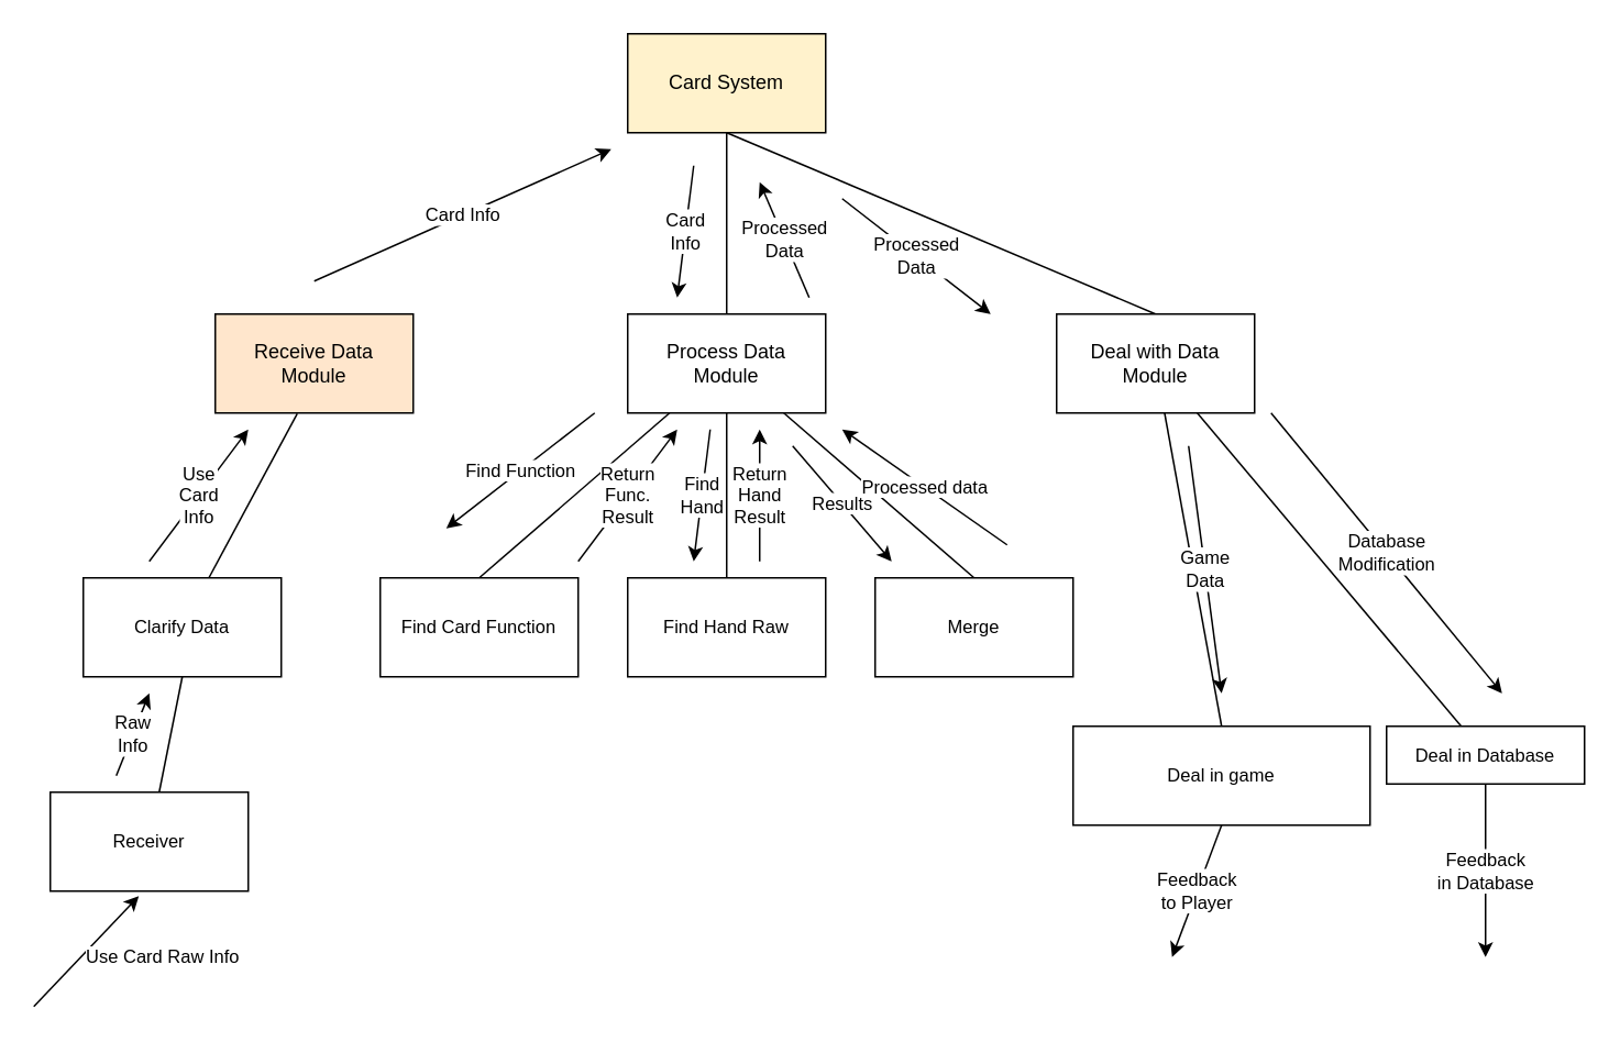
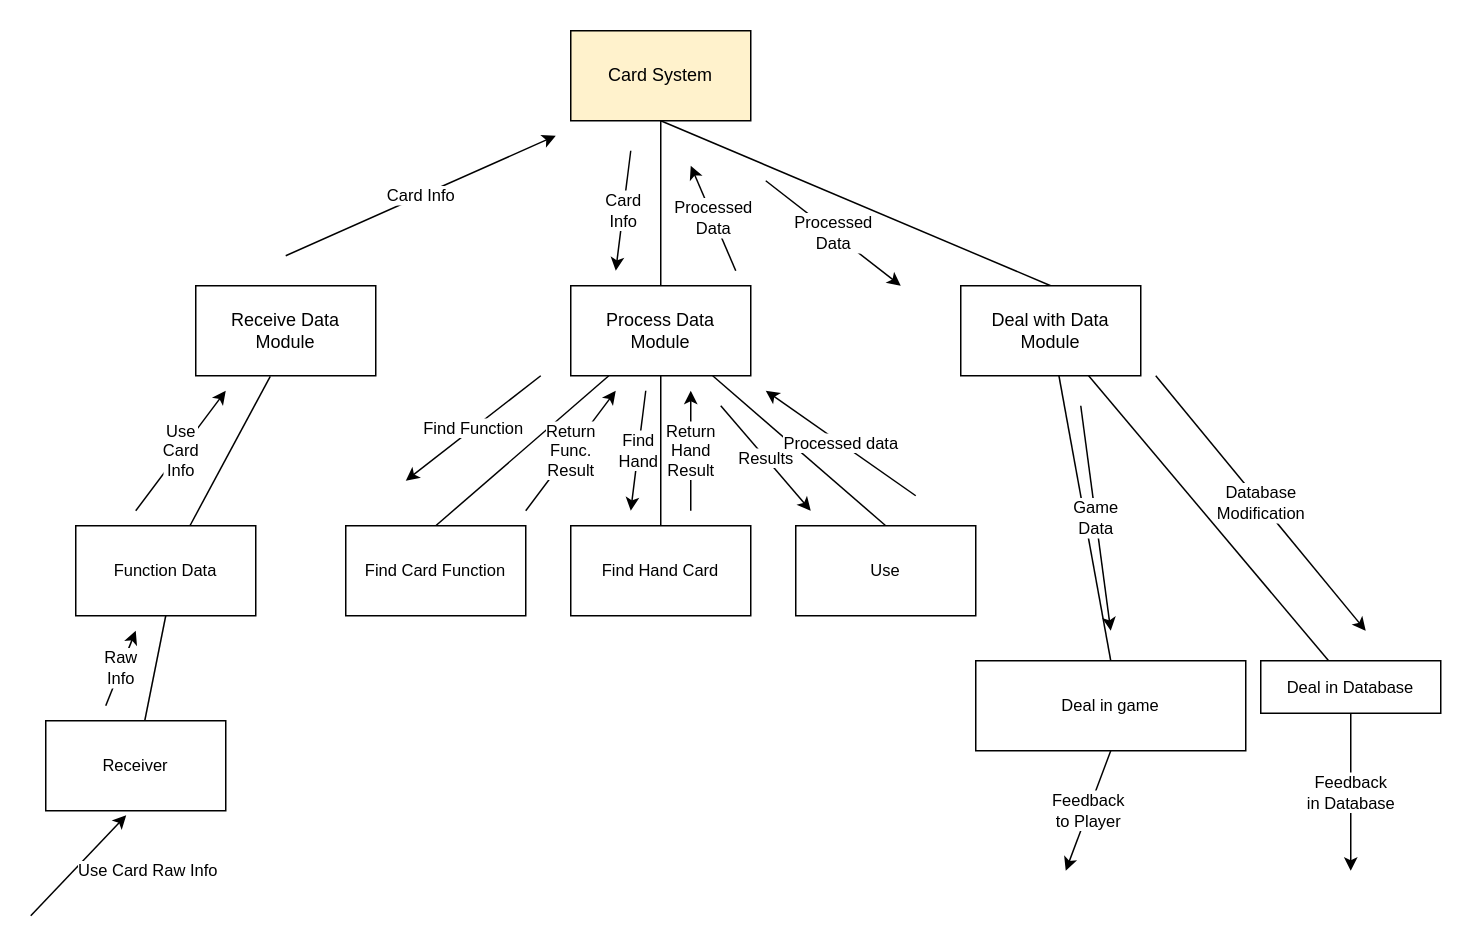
  <mxCell id="0" />
  <mxCell id="1" parent="0" />
  <mxCell id="2" value="Card System" style="rounded=0;whiteSpace=wrap;html=1;fillColor=#fff2cc;" vertex="1" parent="1"><mxGeometry x="380" y="20" width="120" height="60" as="geometry" /></mxCell>
- <mxCell id="3" value="Receive Data&lt;div&gt;Module&lt;/div&gt;" style="rounded=0;whiteSpace=wrap;html=1;fillColor=#ffe6cc;" vertex="1" parent="1"><mxGeometry x="130" y="190" width="120" height="60" as="geometry" /></mxCell>
+ <mxCell id="3" value="Receive Data&lt;div&gt;Module&lt;/div&gt;" style="rounded=0;whiteSpace=wrap;html=1;" vertex="1" parent="1"><mxGeometry x="130" y="190" width="120" height="60" as="geometry" /></mxCell>
  <mxCell id="4" style="edgeStyle=none;shape=connector;rounded=1;orthogonalLoop=1;jettySize=auto;html=1;strokeColor=default;align=center;verticalAlign=middle;fontFamily=Helvetica;fontSize=11;fontColor=default;labelBackgroundColor=default;startArrow=none;startFill=0;endArrow=none;endFill=0;" edge="1" parent="1" source="7" target="2"><mxGeometry relative="1" as="geometry" /></mxCell>
  <mxCell id="5" style="edgeStyle=none;shape=connector;rounded=1;orthogonalLoop=1;jettySize=auto;html=1;entryX=0.5;entryY=0;entryDx=0;entryDy=0;strokeColor=default;align=center;verticalAlign=middle;fontFamily=Helvetica;fontSize=11;fontColor=default;labelBackgroundColor=default;startArrow=none;startFill=0;endArrow=none;endFill=0;" edge="1" parent="1" source="7" target="17"><mxGeometry relative="1" as="geometry" /></mxCell>
  <mxCell id="6" style="edgeStyle=none;shape=connector;rounded=1;orthogonalLoop=1;jettySize=auto;html=1;entryX=0.5;entryY=0;entryDx=0;entryDy=0;strokeColor=default;align=center;verticalAlign=middle;fontFamily=Helvetica;fontSize=11;fontColor=default;labelBackgroundColor=default;startArrow=none;startFill=0;endArrow=none;endFill=0;" edge="1" parent="1" source="7" target="20"><mxGeometry relative="1" as="geometry" /></mxCell>
  <mxCell id="7" value="Process Data&lt;div&gt;Module&lt;/div&gt;" style="rounded=0;whiteSpace=wrap;html=1;" vertex="1" parent="1"><mxGeometry x="380" y="190" width="120" height="60" as="geometry" /></mxCell>
  <mxCell id="8" style="edgeStyle=none;shape=connector;rounded=1;orthogonalLoop=1;jettySize=auto;html=1;entryX=0.5;entryY=1;entryDx=0;entryDy=0;strokeColor=default;align=center;verticalAlign=middle;fontFamily=Helvetica;fontSize=11;fontColor=default;labelBackgroundColor=default;startArrow=none;startFill=0;endArrow=none;endFill=0;exitX=0.5;exitY=0;exitDx=0;exitDy=0;" edge="1" parent="1" source="11" target="2"><mxGeometry relative="1" as="geometry" /></mxCell>
  <mxCell id="9" style="edgeStyle=none;shape=connector;rounded=1;orthogonalLoop=1;jettySize=auto;html=1;entryX=0.5;entryY=0;entryDx=0;entryDy=0;strokeColor=default;align=center;verticalAlign=middle;fontFamily=Helvetica;fontSize=11;fontColor=default;labelBackgroundColor=default;startArrow=none;startFill=0;endArrow=none;endFill=0;" edge="1" parent="1" source="11" target="26"><mxGeometry relative="1" as="geometry" /></mxCell>
  <mxCell id="10" style="edgeStyle=none;shape=connector;rounded=1;orthogonalLoop=1;jettySize=auto;html=1;strokeColor=default;align=center;verticalAlign=middle;fontFamily=Helvetica;fontSize=11;fontColor=default;labelBackgroundColor=default;startArrow=none;startFill=0;endArrow=none;endFill=0;" edge="1" parent="1" source="11" target="27"><mxGeometry relative="1" as="geometry" /></mxCell>
  <mxCell id="11" value="Deal with Data&lt;div&gt;Module&lt;/div&gt;" style="rounded=0;whiteSpace=wrap;html=1;" vertex="1" parent="1"><mxGeometry x="640" y="190" width="120" height="60" as="geometry" /></mxCell>
- <mxCell id="12" value="Clarify Data" style="rounded=0;whiteSpace=wrap;html=1;fontFamily=Helvetica;fontSize=11;fontColor=default;labelBackgroundColor=default;" vertex="1" parent="1"><mxGeometry x="50" y="350" width="120" height="60" as="geometry" /></mxCell>
+ <mxCell id="12" value="Function Data" style="rounded=0;whiteSpace=wrap;html=1;fontFamily=Helvetica;fontSize=11;fontColor=default;labelBackgroundColor=default;" vertex="1" parent="1"><mxGeometry x="50" y="350" width="120" height="60" as="geometry" /></mxCell>
  <mxCell id="13" style="edgeStyle=none;shape=connector;rounded=1;orthogonalLoop=1;jettySize=auto;html=1;entryX=0.414;entryY=1.006;entryDx=0;entryDy=0;entryPerimeter=0;strokeColor=default;align=center;verticalAlign=middle;fontFamily=Helvetica;fontSize=11;fontColor=default;labelBackgroundColor=default;startArrow=none;startFill=0;endArrow=none;endFill=0;" edge="1" parent="1" source="12" target="3"><mxGeometry relative="1" as="geometry" /></mxCell>
  <mxCell id="14" style="edgeStyle=none;shape=connector;rounded=1;orthogonalLoop=1;jettySize=auto;html=1;entryX=0.5;entryY=1;entryDx=0;entryDy=0;strokeColor=default;align=center;verticalAlign=middle;fontFamily=Helvetica;fontSize=11;fontColor=default;labelBackgroundColor=default;startArrow=none;startFill=0;endArrow=none;endFill=0;" edge="1" parent="1" source="15" target="12"><mxGeometry relative="1" as="geometry" /></mxCell>
  <mxCell id="15" value="Receiver" style="rounded=0;whiteSpace=wrap;html=1;fontFamily=Helvetica;fontSize=11;fontColor=default;labelBackgroundColor=default;" vertex="1" parent="1"><mxGeometry x="30" y="480" width="120" height="60" as="geometry" /></mxCell>
- <mxCell id="16" value="Find Hand Raw" style="rounded=0;whiteSpace=wrap;html=1;fontFamily=Helvetica;fontSize=11;fontColor=default;labelBackgroundColor=default;" vertex="1" parent="1"><mxGeometry x="380" y="350" width="120" height="60" as="geometry" /></mxCell>
- <mxCell id="17" value="Merge" style="rounded=0;whiteSpace=wrap;html=1;fontFamily=Helvetica;fontSize=11;fontColor=default;labelBackgroundColor=default;" vertex="1" parent="1"><mxGeometry x="530" y="350" width="120" height="60" as="geometry" /></mxCell>
+ <mxCell id="16" value="Find Hand Card" style="rounded=0;whiteSpace=wrap;html=1;fontFamily=Helvetica;fontSize=11;fontColor=default;labelBackgroundColor=default;" vertex="1" parent="1"><mxGeometry x="380" y="350" width="120" height="60" as="geometry" /></mxCell>
+ <mxCell id="17" value="Use" style="rounded=0;whiteSpace=wrap;html=1;fontFamily=Helvetica;fontSize=11;fontColor=default;labelBackgroundColor=default;" vertex="1" parent="1"><mxGeometry x="530" y="350" width="120" height="60" as="geometry" /></mxCell>
  <mxCell id="18" value="Use&lt;div&gt;Card&lt;/div&gt;&lt;div&gt;Info&lt;/div&gt;" style="endArrow=classic;html=1;rounded=1;strokeColor=default;align=center;verticalAlign=middle;fontFamily=Helvetica;fontSize=11;fontColor=default;labelBackgroundColor=default;" edge="1" parent="1"><mxGeometry width="50" height="50" relative="1" as="geometry"><mxPoint x="90" y="340" as="sourcePoint" /><mxPoint x="150" y="260" as="targetPoint" /></mxGeometry></mxCell>
  <mxCell id="19" style="edgeStyle=none;shape=connector;rounded=1;orthogonalLoop=1;jettySize=auto;html=1;entryX=0.5;entryY=0;entryDx=0;entryDy=0;strokeColor=default;align=center;verticalAlign=middle;fontFamily=Helvetica;fontSize=11;fontColor=default;labelBackgroundColor=default;startArrow=none;startFill=0;endArrow=none;endFill=0;" edge="1" parent="1" source="7" target="16"><mxGeometry relative="1" as="geometry" /></mxCell>
  <mxCell id="20" value="Find Card Function" style="rounded=0;whiteSpace=wrap;html=1;fontFamily=Helvetica;fontSize=11;fontColor=default;labelBackgroundColor=default;" vertex="1" parent="1"><mxGeometry x="230" y="350" width="120" height="60" as="geometry" /></mxCell>
  <mxCell id="21" value="Use Card Raw Info" style="endArrow=classic;html=1;rounded=1;strokeColor=default;align=center;verticalAlign=middle;fontFamily=Helvetica;fontSize=11;fontColor=default;labelBackgroundColor=default;entryX=0.447;entryY=1.05;entryDx=0;entryDy=0;entryPerimeter=0;" edge="1" parent="1" target="15"><mxGeometry x="0.638" y="-36" width="50" height="50" relative="1" as="geometry"><mxPoint x="20" y="610" as="sourcePoint" /><mxPoint x="70" y="570" as="targetPoint" /><mxPoint as="offset" /></mxGeometry></mxCell>
  <mxCell id="22" value="Raw&lt;div&gt;Info&lt;/div&gt;" style="endArrow=classic;html=1;rounded=1;strokeColor=default;align=center;verticalAlign=middle;fontFamily=Helvetica;fontSize=11;fontColor=default;labelBackgroundColor=default;" edge="1" parent="1"><mxGeometry width="50" height="50" relative="1" as="geometry"><mxPoint x="70" y="470" as="sourcePoint" /><mxPoint x="90" y="420" as="targetPoint" /></mxGeometry></mxCell>
  <mxCell id="23" value="Card Info" style="endArrow=classic;html=1;rounded=1;strokeColor=default;align=center;verticalAlign=middle;fontFamily=Helvetica;fontSize=11;fontColor=default;labelBackgroundColor=default;" edge="1" parent="1"><mxGeometry width="50" height="50" relative="1" as="geometry"><mxPoint x="190" y="170" as="sourcePoint" /><mxPoint x="370" y="90" as="targetPoint" /></mxGeometry></mxCell>
  <mxCell id="24" value="Card&lt;div&gt;Info&lt;/div&gt;" style="endArrow=classic;html=1;rounded=1;strokeColor=default;align=center;verticalAlign=middle;fontFamily=Helvetica;fontSize=11;fontColor=default;labelBackgroundColor=default;" edge="1" parent="1"><mxGeometry width="50" height="50" relative="1" as="geometry"><mxPoint x="420" y="100" as="sourcePoint" /><mxPoint x="410" y="180" as="targetPoint" /></mxGeometry></mxCell>
  <mxCell id="25" value="Find Function" style="endArrow=classic;html=1;rounded=1;strokeColor=default;align=center;verticalAlign=middle;fontFamily=Helvetica;fontSize=11;fontColor=default;labelBackgroundColor=default;" edge="1" parent="1"><mxGeometry width="50" height="50" relative="1" as="geometry"><mxPoint x="360" y="250" as="sourcePoint" /><mxPoint x="270" y="320" as="targetPoint" /></mxGeometry></mxCell>
  <mxCell id="26" value="Deal in game" style="rounded=0;whiteSpace=wrap;html=1;fontFamily=Helvetica;fontSize=11;fontColor=default;labelBackgroundColor=default;" vertex="1" parent="1"><mxGeometry x="650" y="440" width="180" height="60" as="geometry" /></mxCell>
  <mxCell id="27" value="Deal in Database" style="rounded=0;whiteSpace=wrap;html=1;fontFamily=Helvetica;fontSize=11;fontColor=default;labelBackgroundColor=default;" vertex="1" parent="1"><mxGeometry x="840" y="440" width="120" height="35" as="geometry" /></mxCell>
  <mxCell id="28" value="Return&lt;div&gt;Func.&lt;br&gt;&lt;div&gt;Result&lt;/div&gt;&lt;/div&gt;" style="endArrow=classic;html=1;rounded=1;strokeColor=default;align=center;verticalAlign=middle;fontFamily=Helvetica;fontSize=11;fontColor=default;labelBackgroundColor=default;" edge="1" parent="1"><mxGeometry width="50" height="50" relative="1" as="geometry"><mxPoint x="350" y="340" as="sourcePoint" /><mxPoint x="410" y="260" as="targetPoint" /></mxGeometry></mxCell>
  <mxCell id="29" value="Find&lt;div&gt;Hand&lt;/div&gt;" style="endArrow=classic;html=1;rounded=1;strokeColor=default;align=center;verticalAlign=middle;fontFamily=Helvetica;fontSize=11;fontColor=default;labelBackgroundColor=default;" edge="1" parent="1"><mxGeometry width="50" height="50" relative="1" as="geometry"><mxPoint x="430" y="260" as="sourcePoint" /><mxPoint x="420" y="340" as="targetPoint" /></mxGeometry></mxCell>
  <mxCell id="30" value="Return&lt;div&gt;Hand&lt;/div&gt;&lt;div&gt;Result&lt;/div&gt;" style="endArrow=classic;html=1;rounded=1;strokeColor=default;align=center;verticalAlign=middle;fontFamily=Helvetica;fontSize=11;fontColor=default;labelBackgroundColor=default;" edge="1" parent="1"><mxGeometry width="50" height="50" relative="1" as="geometry"><mxPoint x="460" y="340" as="sourcePoint" /><mxPoint x="460" y="260" as="targetPoint" /></mxGeometry></mxCell>
  <mxCell id="31" value="Results" style="endArrow=classic;html=1;rounded=1;strokeColor=default;align=center;verticalAlign=middle;fontFamily=Helvetica;fontSize=11;fontColor=default;labelBackgroundColor=default;" edge="1" parent="1"><mxGeometry width="50" height="50" relative="1" as="geometry"><mxPoint x="480" y="270" as="sourcePoint" /><mxPoint x="540" y="340" as="targetPoint" /></mxGeometry></mxCell>
  <mxCell id="32" value="Processed data" style="endArrow=classic;html=1;rounded=1;strokeColor=default;align=center;verticalAlign=middle;fontFamily=Helvetica;fontSize=11;fontColor=default;labelBackgroundColor=default;" edge="1" parent="1"><mxGeometry width="50" height="50" relative="1" as="geometry"><mxPoint x="610" y="330" as="sourcePoint" /><mxPoint x="510" y="260" as="targetPoint" /></mxGeometry></mxCell>
  <mxCell id="33" value="Processed&lt;div&gt;Data&lt;/div&gt;" style="endArrow=classic;html=1;rounded=1;strokeColor=default;align=center;verticalAlign=middle;fontFamily=Helvetica;fontSize=11;fontColor=default;labelBackgroundColor=default;" edge="1" parent="1"><mxGeometry width="50" height="50" relative="1" as="geometry"><mxPoint x="490" y="180" as="sourcePoint" /><mxPoint x="460" y="110" as="targetPoint" /></mxGeometry></mxCell>
  <mxCell id="34" value="Processed&lt;div&gt;Data&lt;/div&gt;" style="endArrow=classic;html=1;rounded=1;strokeColor=default;align=center;verticalAlign=middle;fontFamily=Helvetica;fontSize=11;fontColor=default;labelBackgroundColor=default;" edge="1" parent="1"><mxGeometry width="50" height="50" relative="1" as="geometry"><mxPoint x="510" y="120" as="sourcePoint" /><mxPoint x="600" y="190" as="targetPoint" /></mxGeometry></mxCell>
  <mxCell id="35" value="Database&lt;div&gt;Modification&lt;/div&gt;" style="endArrow=classic;html=1;rounded=1;strokeColor=default;align=center;verticalAlign=middle;fontFamily=Helvetica;fontSize=11;fontColor=default;labelBackgroundColor=default;" edge="1" parent="1"><mxGeometry width="50" height="50" relative="1" as="geometry"><mxPoint x="770" y="250" as="sourcePoint" /><mxPoint x="910" y="420" as="targetPoint" /></mxGeometry></mxCell>
  <mxCell id="36" value="&lt;div&gt;Game&lt;/div&gt;Data" style="endArrow=classic;html=1;rounded=1;strokeColor=default;align=center;verticalAlign=middle;fontFamily=Helvetica;fontSize=11;fontColor=default;labelBackgroundColor=default;" edge="1" parent="1"><mxGeometry width="50" height="50" relative="1" as="geometry"><mxPoint x="720" y="270" as="sourcePoint" /><mxPoint x="740" y="420" as="targetPoint" /></mxGeometry></mxCell>
  <mxCell id="37" value="Feedback&lt;div&gt;to Player&lt;/div&gt;" style="endArrow=classic;html=1;rounded=1;strokeColor=default;align=center;verticalAlign=middle;fontFamily=Helvetica;fontSize=11;fontColor=default;labelBackgroundColor=default;exitX=0.5;exitY=1;exitDx=0;exitDy=0;" edge="1" parent="1" source="26"><mxGeometry width="50" height="50" relative="1" as="geometry"><mxPoint x="690" y="590" as="sourcePoint" /><mxPoint x="710" y="580" as="targetPoint" /></mxGeometry></mxCell>
  <mxCell id="38" value="Feedback&lt;div&gt;in Database&lt;/div&gt;" style="endArrow=classic;html=1;rounded=1;strokeColor=default;align=center;verticalAlign=middle;fontFamily=Helvetica;fontSize=11;fontColor=default;labelBackgroundColor=default;exitX=0.5;exitY=1;exitDx=0;exitDy=0;" edge="1" parent="1" source="27"><mxGeometry width="50" height="50" relative="1" as="geometry"><mxPoint x="920" y="590" as="sourcePoint" /><mxPoint x="900" y="580" as="targetPoint" /></mxGeometry></mxCell>
